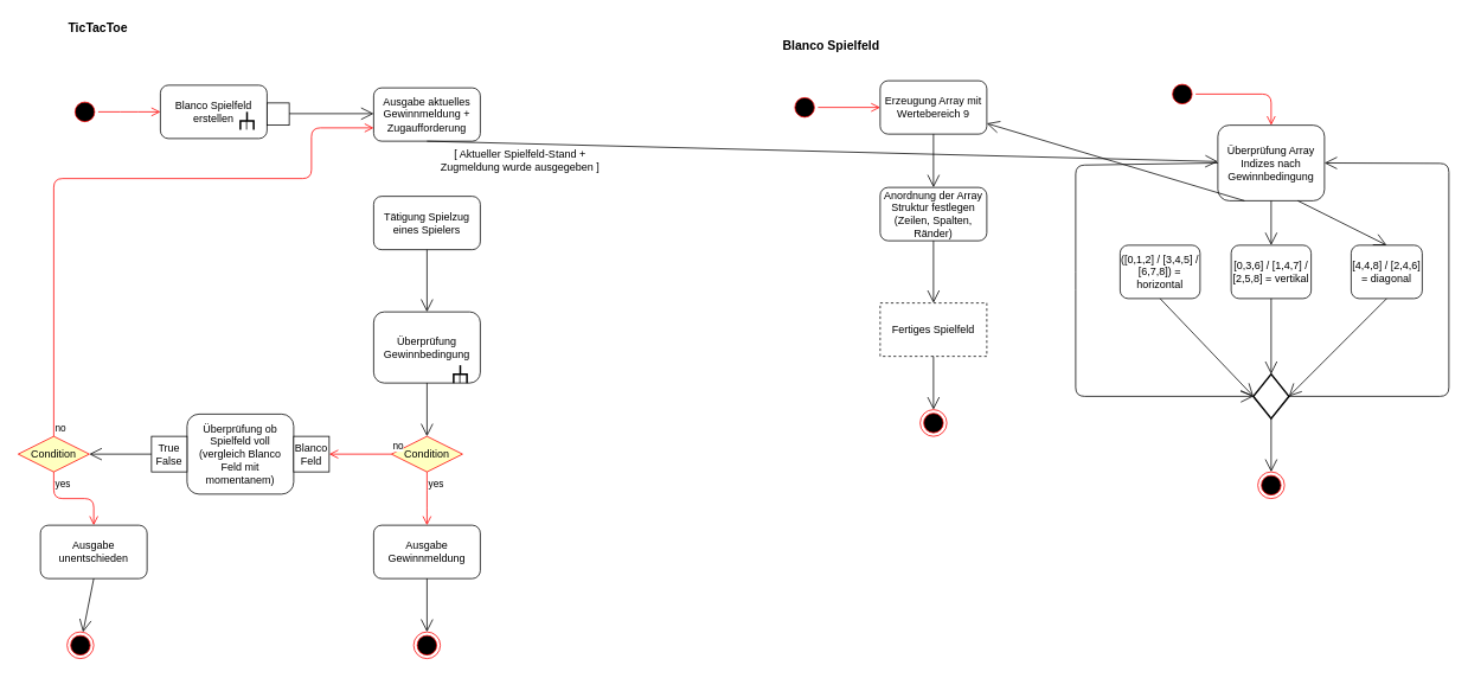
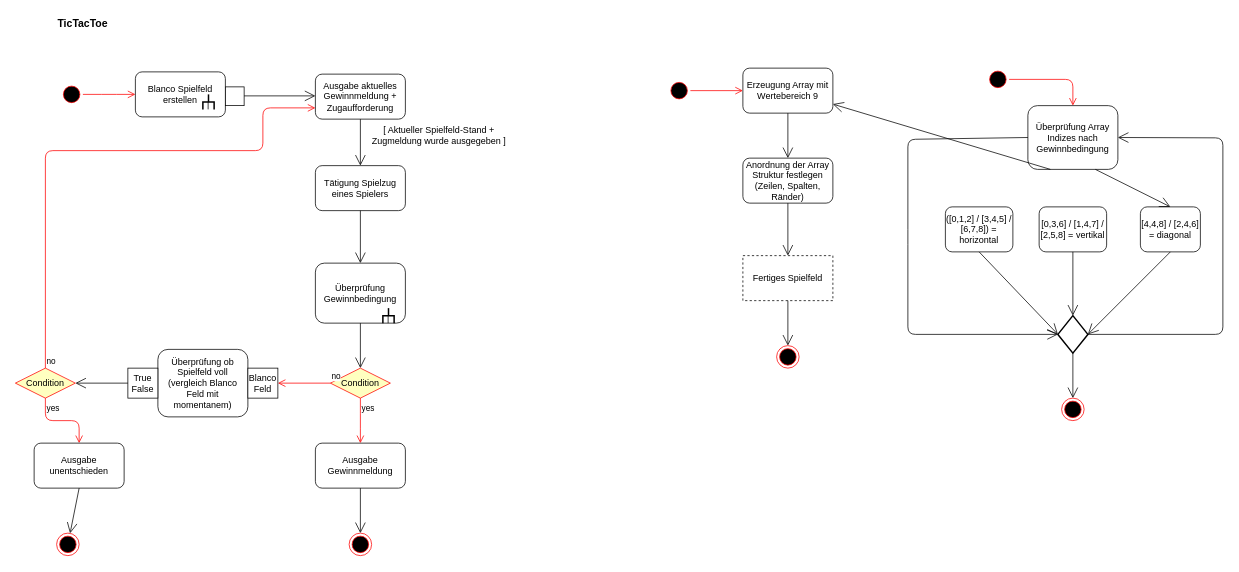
  <mxCell id="0" />
  <mxCell id="1" parent="0" />
  <mxCell id="2" value="" style="ellipse;html=1;shape=startState;fillColor=#000000;strokeColor=#ff0000;" vertex="1" parent="1"><mxGeometry x="80" y="110" width="30" height="30" as="geometry" /></mxCell>
  <mxCell id="3" value="" style="edgeStyle=orthogonalEdgeStyle;html=1;verticalAlign=bottom;endArrow=open;endSize=8;strokeColor=#ff0000;" edge="1" source="2" parent="1"><mxGeometry relative="1" as="geometry"><mxPoint x="180" y="125" as="targetPoint" /></mxGeometry></mxCell>
  <mxCell id="4" value="&lt;b&gt;&lt;font style=&quot;font-size: 14px&quot;&gt;TicTacToe&lt;/font&gt;&lt;/b&gt;" style="text;html=1;strokeColor=none;fillColor=none;align=center;verticalAlign=middle;whiteSpace=wrap;rounded=0;" vertex="1" parent="1"><mxGeometry x="60" y="20" width="100" height="20" as="geometry" /></mxCell>
  <mxCell id="5" value="Blanco Spielfeld erstellen" style="rounded=1;whiteSpace=wrap;html=1;" vertex="1" parent="1"><mxGeometry x="180" y="95" width="120" height="60" as="geometry" /></mxCell>
  <mxCell id="6" value="" style="strokeWidth=2;html=1;shape=mxgraph.flowchart.annotation_2;align=left;labelPosition=right;pointerEvents=1;direction=south;" vertex="1" parent="1"><mxGeometry x="270" y="125" width="15" height="20" as="geometry" /></mxCell>
  <mxCell id="7" value="" style="endArrow=none;html=1;" edge="1" parent="1"><mxGeometry width="50" height="50" relative="1" as="geometry"><mxPoint x="277" y="135" as="sourcePoint" /><mxPoint x="277" y="145" as="targetPoint" /><Array as="points"><mxPoint x="277" y="145" /></Array></mxGeometry></mxCell>
  <mxCell id="8" value="" style="ellipse;html=1;shape=startState;fillColor=#000000;strokeColor=#ff0000;" vertex="1" parent="1"><mxGeometry x="890" y="105" width="30" height="30" as="geometry" /></mxCell>
  <mxCell id="9" value="" style="edgeStyle=orthogonalEdgeStyle;html=1;verticalAlign=bottom;endArrow=open;endSize=8;strokeColor=#ff0000;entryX=0;entryY=0.5;entryDx=0;entryDy=0;" edge="1" source="8" parent="1" target="11"><mxGeometry relative="1" as="geometry"><mxPoint x="1340" y="125" as="targetPoint" /></mxGeometry></mxCell>
- <mxCell id="10" value="&lt;b&gt;&lt;font style=&quot;font-size: 14px&quot;&gt;Blanco Spielfeld&lt;/font&gt;&lt;/b&gt;" style="text;html=1;strokeColor=none;fillColor=none;align=center;verticalAlign=middle;whiteSpace=wrap;rounded=0;" vertex="1" parent="1"><mxGeometry x="870" y="40" width="130" height="20" as="geometry" /></mxCell>
  <mxCell id="11" value="Erzeugung Array mit Wertebereich 9" style="rounded=1;whiteSpace=wrap;html=1;" vertex="1" parent="1"><mxGeometry x="990" y="90" width="120" height="60" as="geometry" /></mxCell>
  <mxCell id="12" value="" style="endArrow=open;endFill=1;endSize=12;html=1;entryX=0.5;entryY=0;entryDx=0;entryDy=0;exitX=0.5;exitY=1;exitDx=0;exitDy=0;" edge="1" parent="1" source="11" target="13"><mxGeometry width="160" relative="1" as="geometry"><mxPoint x="1399.5" y="155" as="sourcePoint" /><mxPoint x="1399.5" y="215" as="targetPoint" /></mxGeometry></mxCell>
  <mxCell id="13" value="Anordnung der Array Struktur festlegen (Zeilen, Spalten, Ränder)" style="rounded=1;whiteSpace=wrap;html=1;" vertex="1" parent="1"><mxGeometry x="990" y="210" width="120" height="60" as="geometry" /></mxCell>
  <mxCell id="14" value="" style="endArrow=open;endFill=1;endSize=12;html=1;exitX=0.5;exitY=1;exitDx=0;exitDy=0;entryX=0.5;entryY=0;entryDx=0;entryDy=0;" edge="1" parent="1" source="13" target="15"><mxGeometry width="160" relative="1" as="geometry"><mxPoint x="1370" y="360" as="sourcePoint" /><mxPoint x="1395" y="350" as="targetPoint" /></mxGeometry></mxCell>
  <mxCell id="15" value="Fertiges Spielfeld" style="rounded=0;whiteSpace=wrap;html=1;dashed=1;" vertex="1" parent="1"><mxGeometry x="990" y="340" width="120" height="60" as="geometry" /></mxCell>
  <mxCell id="16" value="" style="ellipse;html=1;shape=endState;fillColor=#000000;strokeColor=#ff0000;" vertex="1" parent="1"><mxGeometry x="1035" y="460" width="30" height="30" as="geometry" /></mxCell>
  <mxCell id="17" value="" style="endArrow=open;endFill=1;endSize=12;html=1;exitX=0.5;exitY=1;exitDx=0;exitDy=0;entryX=0.5;entryY=0;entryDx=0;entryDy=0;" edge="1" parent="1" source="15" target="16"><mxGeometry width="160" relative="1" as="geometry"><mxPoint x="1399" y="410" as="sourcePoint" /><mxPoint x="1399" y="457" as="targetPoint" /></mxGeometry></mxCell>
  <mxCell id="18" value="" style="whiteSpace=wrap;html=1;aspect=fixed;" vertex="1" parent="1"><mxGeometry x="300" y="115" width="25" height="25" as="geometry" /></mxCell>
  <mxCell id="19" value="" style="endArrow=open;endFill=1;endSize=12;html=1;" edge="1" parent="1"><mxGeometry width="160" relative="1" as="geometry"><mxPoint x="325" y="127" as="sourcePoint" /><mxPoint x="420" y="127" as="targetPoint" /></mxGeometry></mxCell>
  <mxCell id="20" value="Tätigung Spielzug eines Spielers" style="rounded=1;whiteSpace=wrap;html=1;" vertex="1" parent="1"><mxGeometry x="420" y="220" width="120" height="60" as="geometry" /></mxCell>
  <mxCell id="21" value="Ausgabe aktuelles Gewinnmeldung + Zugaufforderung" style="rounded=1;whiteSpace=wrap;html=1;" vertex="1" parent="1"><mxGeometry x="420" y="98" width="120" height="60" as="geometry" /></mxCell>
- <mxCell id="22" value="" style="endArrow=open;endFill=1;endSize=12;html=1;exitX=0.5;exitY=1;exitDx=0;exitDy=0;" edge="1" parent="1" source="21" target="30"><mxGeometry width="160" relative="1" as="geometry"><mxPoint x="450" y="230" as="sourcePoint" /><mxPoint x="610" y="230" as="targetPoint" /></mxGeometry></mxCell>
+ <mxCell id="22" value="" style="endArrow=open;endFill=1;endSize=12;html=1;exitX=0.5;exitY=1;exitDx=0;exitDy=0;entryX=0.5;entryY=0;entryDx=0;entryDy=0;" edge="1" parent="1" source="21" target="20"><mxGeometry width="160" relative="1" as="geometry"><mxPoint x="450" y="230" as="sourcePoint" /><mxPoint x="610" y="230" as="targetPoint" /></mxGeometry></mxCell>
  <mxCell id="23" value="[ Aktueller Spielfeld-Stand + Zugmeldung wurde ausgegeben ]" style="text;html=1;strokeColor=none;fillColor=none;align=center;verticalAlign=middle;whiteSpace=wrap;rounded=0;" vertex="1" parent="1"><mxGeometry x="480" y="170" width="210" height="20" as="geometry" /></mxCell>
  <mxCell id="24" value="" style="endArrow=open;endFill=1;endSize=12;html=1;exitX=0.5;exitY=1;exitDx=0;exitDy=0;" edge="1" parent="1" source="20"><mxGeometry width="160" relative="1" as="geometry"><mxPoint x="470" y="320" as="sourcePoint" /><mxPoint x="480" y="350" as="targetPoint" /></mxGeometry></mxCell>
  <mxCell id="25" value="Überprüfung Gewinnbedingung" style="rounded=1;whiteSpace=wrap;html=1;" vertex="1" parent="1"><mxGeometry x="420" y="350" width="120" height="80" as="geometry" /></mxCell>
  <mxCell id="26" value="" style="strokeWidth=2;html=1;shape=mxgraph.flowchart.annotation_2;align=left;labelPosition=right;pointerEvents=1;direction=south;" vertex="1" parent="1"><mxGeometry x="510" y="410" width="15" height="20" as="geometry" /></mxCell>
  <mxCell id="27" value="" style="endArrow=none;html=1;" edge="1" parent="1"><mxGeometry width="50" height="50" relative="1" as="geometry"><mxPoint x="517" y="420" as="sourcePoint" /><mxPoint x="517" y="430" as="targetPoint" /><Array as="points"><mxPoint x="517" y="430" /></Array></mxGeometry></mxCell>
  <mxCell id="28" value="" style="ellipse;html=1;shape=startState;fillColor=#000000;strokeColor=#ff0000;" vertex="1" parent="1"><mxGeometry x="1315" y="90" width="30" height="30" as="geometry" /></mxCell>
  <mxCell id="29" value="" style="edgeStyle=orthogonalEdgeStyle;html=1;verticalAlign=bottom;endArrow=open;endSize=8;strokeColor=#ff0000;entryX=0.5;entryY=0;entryDx=0;entryDy=0;" edge="1" source="28" parent="1" target="30"><mxGeometry relative="1" as="geometry"><mxPoint x="1520" y="105" as="targetPoint" /><Array as="points"><mxPoint x="1430" y="105" /></Array></mxGeometry></mxCell>
  <mxCell id="30" value="Überprüfung Array Indizes nach Gewinnbedingung " style="rounded=1;whiteSpace=wrap;html=1;" vertex="1" parent="1"><mxGeometry x="1370" y="140" width="120" height="85" as="geometry" /></mxCell>
  <mxCell id="31" value="" style="endArrow=open;endFill=1;endSize=12;html=1;exitX=0.25;exitY=1;exitDx=0;exitDy=0;" edge="1" parent="1" source="30" target="11"><mxGeometry width="160" relative="1" as="geometry"><mxPoint x="1360" y="295" as="sourcePoint" /><mxPoint x="1350" y="285" as="targetPoint" /></mxGeometry></mxCell>
  <mxCell id="32" value="([0,1,2] / [3,4,5] / [6,7,8]) = horizontal" style="rounded=1;whiteSpace=wrap;html=1;" vertex="1" parent="1"><mxGeometry x="1260" y="275" width="90" height="60" as="geometry" /></mxCell>
- <mxCell id="33" value="" style="endArrow=open;endFill=1;endSize=12;html=1;exitX=0.5;exitY=1;exitDx=0;exitDy=0;entryX=0.5;entryY=0;entryDx=0;entryDy=0;" edge="1" parent="1" source="30" target="34"><mxGeometry width="160" relative="1" as="geometry"><mxPoint x="1410" y="285" as="sourcePoint" /><mxPoint x="1430" y="275" as="targetPoint" /></mxGeometry></mxCell>
  <mxCell id="34" value="[0,3,6] / [1,4,7] / [2,5,8] = vertikal" style="rounded=1;whiteSpace=wrap;html=1;" vertex="1" parent="1"><mxGeometry x="1385" y="275" width="90" height="60" as="geometry" /></mxCell>
  <mxCell id="35" value="" style="endArrow=open;endFill=1;endSize=12;html=1;exitX=0.75;exitY=1;exitDx=0;exitDy=0;" edge="1" parent="1" source="30"><mxGeometry width="160" relative="1" as="geometry"><mxPoint x="1500" y="265" as="sourcePoint" /><mxPoint x="1560" y="275" as="targetPoint" /></mxGeometry></mxCell>
  <mxCell id="36" value="[4,4,8] / [2,4,6] = diagonal" style="rounded=1;whiteSpace=wrap;html=1;" vertex="1" parent="1"><mxGeometry x="1520" y="275" width="80" height="60" as="geometry" /></mxCell>
  <mxCell id="37" value="" style="endArrow=open;endFill=1;endSize=12;html=1;exitX=0.5;exitY=1;exitDx=0;exitDy=0;entryX=0.5;entryY=0;entryDx=0;entryDy=0;" edge="1" parent="1" source="25"><mxGeometry width="160" relative="1" as="geometry"><mxPoint x="470" y="490" as="sourcePoint" /><mxPoint x="480" y="490" as="targetPoint" /></mxGeometry></mxCell>
  <mxCell id="38" value="Ausgabe Gewinnmeldung" style="rounded=1;whiteSpace=wrap;html=1;" vertex="1" parent="1"><mxGeometry x="420" y="590" width="120" height="60" as="geometry" /></mxCell>
  <mxCell id="39" value="" style="ellipse;html=1;shape=endState;fillColor=#000000;strokeColor=#ff0000;" vertex="1" parent="1"><mxGeometry x="465" y="710" width="30" height="30" as="geometry" /></mxCell>
  <mxCell id="40" value="" style="endArrow=open;endFill=1;endSize=12;html=1;exitX=0.5;exitY=1;exitDx=0;exitDy=0;entryX=0.5;entryY=0;entryDx=0;entryDy=0;" edge="1" parent="1" source="38" target="39"><mxGeometry width="160" relative="1" as="geometry"><mxPoint x="260" y="680" as="sourcePoint" /><mxPoint x="420" y="680" as="targetPoint" /></mxGeometry></mxCell>
  <mxCell id="41" value="" style="strokeWidth=2;html=1;shape=mxgraph.flowchart.decision;whiteSpace=wrap;" vertex="1" parent="1"><mxGeometry x="1410" y="420" width="40" height="50" as="geometry" /></mxCell>
  <mxCell id="42" value="" style="endArrow=open;endFill=1;endSize=12;html=1;exitX=0.5;exitY=1;exitDx=0;exitDy=0;entryX=0;entryY=0.5;entryDx=0;entryDy=0;entryPerimeter=0;" edge="1" parent="1" source="32" target="41"><mxGeometry width="160" relative="1" as="geometry"><mxPoint x="1240" y="415" as="sourcePoint" /><mxPoint x="1400" y="415" as="targetPoint" /></mxGeometry></mxCell>
  <mxCell id="43" value="" style="endArrow=open;endFill=1;endSize=12;html=1;exitX=0.5;exitY=1;exitDx=0;exitDy=0;entryX=0.5;entryY=0;entryDx=0;entryDy=0;entryPerimeter=0;" edge="1" parent="1" source="34" target="41"><mxGeometry width="160" relative="1" as="geometry"><mxPoint x="1420" y="385" as="sourcePoint" /><mxPoint x="1580" y="385" as="targetPoint" /></mxGeometry></mxCell>
  <mxCell id="44" value="" style="endArrow=open;endFill=1;endSize=12;html=1;exitX=0.5;exitY=1;exitDx=0;exitDy=0;entryX=1;entryY=0.5;entryDx=0;entryDy=0;entryPerimeter=0;" edge="1" parent="1" source="36" target="41"><mxGeometry width="160" relative="1" as="geometry"><mxPoint x="1490" y="395" as="sourcePoint" /><mxPoint x="1650" y="395" as="targetPoint" /></mxGeometry></mxCell>
  <mxCell id="45" value="" style="endArrow=open;endFill=1;endSize=12;html=1;exitX=0.5;exitY=1;exitDx=0;exitDy=0;exitPerimeter=0;entryX=0.5;entryY=0;entryDx=0;entryDy=0;" edge="1" parent="1" source="41" target="46"><mxGeometry width="160" relative="1" as="geometry"><mxPoint x="1400" y="525" as="sourcePoint" /><mxPoint x="1430" y="525" as="targetPoint" /></mxGeometry></mxCell>
  <mxCell id="46" value="" style="ellipse;html=1;shape=endState;fillColor=#000000;strokeColor=#ff0000;" vertex="1" parent="1"><mxGeometry x="1415" y="530" width="30" height="30" as="geometry" /></mxCell>
  <mxCell id="47" value="" style="endArrow=open;endFill=1;endSize=12;html=1;exitX=0;exitY=0.5;exitDx=0;exitDy=0;entryX=0;entryY=0.5;entryDx=0;entryDy=0;entryPerimeter=0;" edge="1" parent="1" source="30" target="41"><mxGeometry width="160" relative="1" as="geometry"><mxPoint x="1200" y="175" as="sourcePoint" /><mxPoint x="1170" y="485" as="targetPoint" /><Array as="points"><mxPoint x="1210" y="185" /><mxPoint x="1210" y="315" /><mxPoint x="1210" y="445" /></Array></mxGeometry></mxCell>
  <mxCell id="48" value="" style="endArrow=open;endFill=1;endSize=12;html=1;entryX=1;entryY=0.5;entryDx=0;entryDy=0;" edge="1" parent="1" target="30"><mxGeometry width="160" relative="1" as="geometry"><mxPoint x="1450" y="445" as="sourcePoint" /><mxPoint x="1630" y="105" as="targetPoint" /><Array as="points"><mxPoint x="1630" y="445" /><mxPoint x="1630" y="183" /></Array></mxGeometry></mxCell>
  <mxCell id="49" value="Condition" style="rhombus;whiteSpace=wrap;html=1;fillColor=#ffffc0;strokeColor=#ff0000;" vertex="1" parent="1"><mxGeometry x="440" y="490" width="80" height="40" as="geometry" /></mxCell>
  <mxCell id="50" value="no" style="edgeStyle=orthogonalEdgeStyle;html=1;align=left;verticalAlign=bottom;endArrow=open;endSize=8;strokeColor=#ff0000;entryX=1;entryY=0.5;entryDx=0;entryDy=0;" edge="1" source="49" parent="1" target="53"><mxGeometry x="-1" relative="1" as="geometry"><mxPoint x="380" y="510" as="targetPoint" /></mxGeometry></mxCell>
  <mxCell id="51" value="yes" style="edgeStyle=orthogonalEdgeStyle;html=1;align=left;verticalAlign=top;endArrow=open;endSize=8;strokeColor=#ff0000;" edge="1" source="49" parent="1"><mxGeometry x="-1" relative="1" as="geometry"><mxPoint x="480" y="590" as="targetPoint" /></mxGeometry></mxCell>
  <mxCell id="52" value="Überprüfung ob Spielfeld voll (vergleich Blanco Feld mit momentanem)" style="rounded=1;whiteSpace=wrap;html=1;" vertex="1" parent="1"><mxGeometry x="210" y="465" width="120" height="90" as="geometry" /></mxCell>
  <mxCell id="53" value="Blanco Feld" style="whiteSpace=wrap;html=1;aspect=fixed;" vertex="1" parent="1"><mxGeometry x="330" y="490" width="40" height="40" as="geometry" /></mxCell>
  <mxCell id="54" value="&lt;div&gt;True&lt;/div&gt;&lt;div&gt;False&lt;/div&gt;" style="whiteSpace=wrap;html=1;aspect=fixed;" vertex="1" parent="1"><mxGeometry x="170" y="490" width="40" height="40" as="geometry" /></mxCell>
  <mxCell id="55" value="" style="endArrow=open;endFill=1;endSize=12;html=1;exitX=0;exitY=0.5;exitDx=0;exitDy=0;entryX=1;entryY=0.5;entryDx=0;entryDy=0;" edge="1" parent="1" source="54" target="56"><mxGeometry width="160" relative="1" as="geometry"><mxPoint x="120" y="620" as="sourcePoint" /><mxPoint x="100" y="510" as="targetPoint" /></mxGeometry></mxCell>
  <mxCell id="56" value="Condition" style="rhombus;whiteSpace=wrap;html=1;fillColor=#ffffc0;strokeColor=#ff0000;" vertex="1" parent="1"><mxGeometry y="490" width="80" height="40" as="geometry" x="20" /></mxCell>
  <mxCell id="57" value="no" style="edgeStyle=orthogonalEdgeStyle;html=1;align=left;verticalAlign=bottom;endArrow=open;endSize=8;strokeColor=#ff0000;entryX=0;entryY=0.75;entryDx=0;entryDy=0;" edge="1" source="56" parent="1" target="21"><mxGeometry x="-1" relative="1" as="geometry"><mxPoint x="60" y="160" as="targetPoint" /><Array as="points"><mxPoint x="60" y="200" /><mxPoint x="350" y="200" /><mxPoint x="350" y="143" /></Array></mxGeometry></mxCell>
  <mxCell id="58" value="yes" style="edgeStyle=orthogonalEdgeStyle;html=1;align=left;verticalAlign=top;endArrow=open;endSize=8;strokeColor=#ff0000;entryX=0.5;entryY=0;entryDx=0;entryDy=0;" edge="1" source="56" parent="1" target="59"><mxGeometry x="-1" relative="1" as="geometry"><mxPoint x="60" y="590" as="targetPoint" /></mxGeometry></mxCell>
  <mxCell id="59" value="&lt;div&gt;Ausgabe&lt;/div&gt;&lt;div&gt;unentschieden&lt;br&gt;&lt;/div&gt;" style="rounded=1;whiteSpace=wrap;html=1;" vertex="1" parent="1"><mxGeometry x="45" y="590" width="120" height="60" as="geometry" /></mxCell>
  <mxCell id="60" value="" style="endArrow=open;endFill=1;endSize=12;html=1;exitX=0.5;exitY=1;exitDx=0;exitDy=0;" edge="1" parent="1" source="59" target="61"><mxGeometry width="160" relative="1" as="geometry"><mxPoint x="70" y="690" as="sourcePoint" /><mxPoint x="90" y="710" as="targetPoint" /></mxGeometry></mxCell>
  <mxCell id="61" value="" style="ellipse;html=1;shape=endState;fillColor=#000000;strokeColor=#ff0000;" vertex="1" parent="1"><mxGeometry x="75" y="710" width="30" height="30" as="geometry" /></mxCell>
